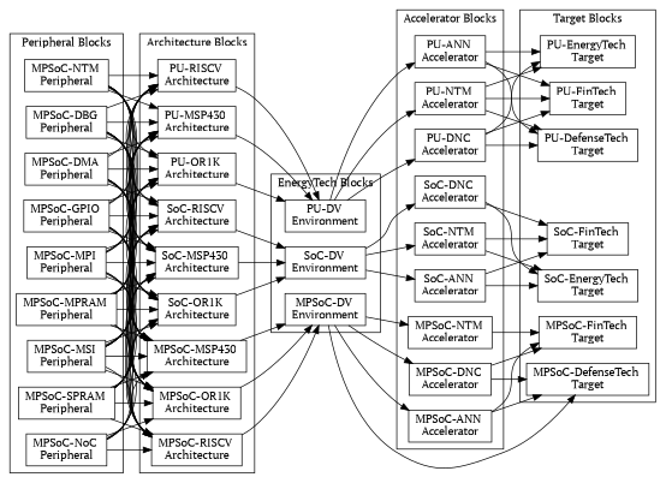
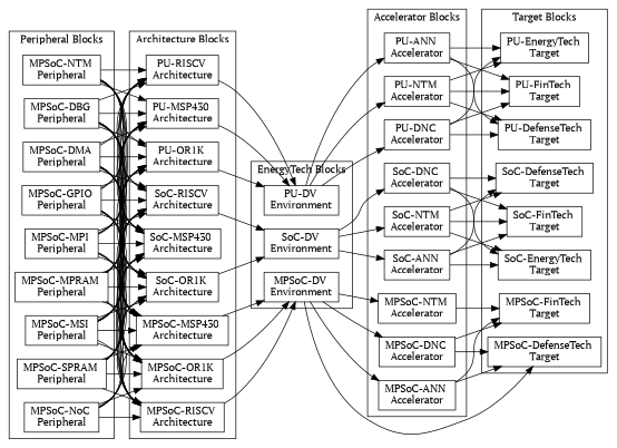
  digraph {
    fontname="PT Serif"
    rankdir=LR
    node [fontname="PT Serif" shape=record]
    edge [fontname="PT Serif"]
    n1 [label="MPSoC-DBG \nPeripheral"]
    n2 [label="MPSoC-DMA \nPeripheral"]
    n3 [label="MPSoC-GPIO \nPeripheral"]
    n4 [label="MPSoC-MPI \nPeripheral"]
    n5 [label="MPSoC-MPRAM \nPeripheral"]
    n6 [label="MPSoC-MSI \nPeripheral"]
    n7 [label="MPSoC-NoC \nPeripheral"]
    n8 [label="MPSoC-SPRAM \nPeripheral"]
    n9 [label="MPSoC-NTM \nPeripheral"]
    n10 [label="MPSoC-MSP430 \nArchitecture"]
    n11 [label="MPSoC-OR1K \nArchitecture"]
    n12 [label="MPSoC-RISCV \nArchitecture"]
    n13 [label="SoC-MSP430 \nArchitecture"]
    n14 [label="SoC-OR1K \nArchitecture"]
    n15 [label="SoC-RISCV \nArchitecture"]
    n16 [label="PU-MSP430 \nArchitecture"]
    n17 [label="PU-OR1K \nArchitecture"]
    n18 [label="PU-RISCV \nArchitecture"]
    n19 [label="MPSoC-DV \nEnvironment"]
    n20 [label="SoC-DV \nEnvironment"]
    n21 [label="PU-DV \nEnvironment"]
    n22 [label="MPSoC-NTM \nAccelerator"]
    n23 [label="SoC-NTM \nAccelerator"]
    n24 [label="PU-NTM \nAccelerator"]
    n25 [label="MPSoC-DNC \nAccelerator"]
    n26 [label="SoC-DNC \nAccelerator"]
    n27 [label="PU-DNC \nAccelerator"]
    n28 [label="MPSoC-ANN \nAccelerator"]
    n29 [label="SoC-ANN \nAccelerator"]
    n30 [label="PU-ANN \nAccelerator"]
    n31 [label="SoC-EnergyTech \nTarget"]
    n32 [label="PU-EnergyTech \nTarget"]
    n33 [label="MPSoC-FinTech \nTarget"]
    n34 [label="SoC-FinTech \nTarget"]
    n35 [label="PU-FinTech \nTarget"]
    n36 [label="MPSoC-DefenseTech \nTarget"]
+   n37 [label="SoC-DefenseTech \nTarget"]
    n38 [label="PU-DefenseTech \nTarget"]
    subgraph cluster_1 {
      label="Peripheral Blocks"
      n1
      n2
      n3
      n4
      n5
      n6
      n7
      n8
      n9
    }
    subgraph cluster_2 {
      label="Architecture Blocks"
      n10
      n11
      n12
      n13
      n14
      n15
      n16
      n17
      n18
    }
    subgraph cluster_3 {
      label="EnergyTech Blocks"
      n19
      n20
      n21
    }
    subgraph cluster_4 {
      label="Accelerator Blocks"
      n22
      n23
      n24
      n25
      n26
      n27
      n28
      n29
      n30
    }
    subgraph cluster_5 {
      label="Target Blocks"
      n31
      n32
      n33
      n34
      n35
      n36
+     n37
      n38
    }
    n1 -> n10
    n1 -> n11
    n1 -> n12
    n1 -> n13
    n1 -> n14
    n1 -> n15
    n1 -> n16
    n1 -> n17
    n1 -> n18
    n2 -> n10
    n2 -> n11
    n2 -> n12
    n2 -> n13
    n2 -> n14
    n2 -> n15
    n2 -> n16
    n2 -> n17
    n2 -> n18
    n3 -> n10
    n3 -> n11
    n3 -> n12
    n3 -> n13
    n3 -> n14
    n3 -> n15
    n3 -> n16
    n3 -> n17
    n3 -> n18
    n4 -> n10
    n4 -> n11
    n4 -> n12
    n4 -> n13
    n4 -> n14
    n4 -> n15
    n4 -> n16
    n4 -> n17
    n4 -> n18
    n5 -> n10
    n5 -> n11
    n5 -> n12
    n5 -> n13
    n5 -> n14
    n5 -> n15
    n5 -> n16
    n5 -> n17
    n5 -> n18
    n6 -> n10
    n6 -> n11
    n6 -> n12
    n6 -> n13
    n6 -> n14
    n6 -> n15
    n6 -> n16
    n6 -> n17
    n6 -> n18
    n7 -> n10
    n7 -> n11
    n7 -> n12
    n7 -> n13
    n7 -> n14
    n7 -> n15
    n8 -> n10
    n8 -> n11
    n8 -> n12
    n8 -> n13
    n8 -> n14
    n8 -> n15
    n8 -> n16
    n8 -> n17
    n8 -> n18
    n9 -> n10
    n9 -> n11
    n9 -> n12
    n9 -> n13
    n9 -> n14
    n9 -> n15
    n9 -> n16
    n9 -> n17
    n9 -> n18
    n10 -> n19
    n11 -> n19
    n12 -> n19
-   n13 -> n20
    n14 -> n20
    n15 -> n20
    n16 -> n21
    n17 -> n21
    n18 -> n21
    n19 -> n22
    n19 -> n25
    n19 -> n28
    n19 -> n36
    n20 -> n23
    n20 -> n26
    n20 -> n29
    n21 -> n24
    n21 -> n27
    n21 -> n30
    n22 -> n33
    n23 -> n31
    n23 -> n34
+   n23 -> n37
    n24 -> n32
    n24 -> n35
    n24 -> n38
    n25 -> n33
    n25 -> n36
    n26 -> n31
    n26 -> n34
+   n26 -> n37
    n27 -> n32
    n27 -> n35
    n27 -> n38
    n28 -> n33
    n28 -> n36
    n29 -> n31
    n29 -> n34
+   n29 -> n37
    n30 -> n32
    n30 -> n35
    n30 -> n38
  }
